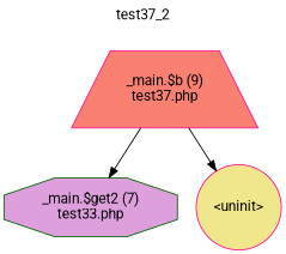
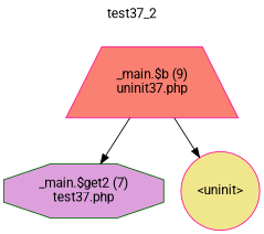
  digraph {
    fontname=Roboto
    label=test37_2
    labelloc=t
    node [color=deeppink fontname=Roboto style=filled]
    edge [arrowhead=normal fontname=Roboto]
-   n1 [fillcolor=salmon label="_main.$b (9)\ntest37.php" shape=trapezium]
-   n2 [color=darkgreen fillcolor=plum label="_main.$get2 (7)\ntest33.php" shape=octagon]
+   n1 [fillcolor=salmon label="_main.$b (9)\nuninit37.php" shape=trapezium]
+   n2 [color=darkgreen fillcolor=plum label="_main.$get2 (7)\ntest37.php" shape=octagon]
    n3 [fillcolor=khaki label="<uninit>" shape=circle]
    n1 -> n2
    n1 -> n3
  }
